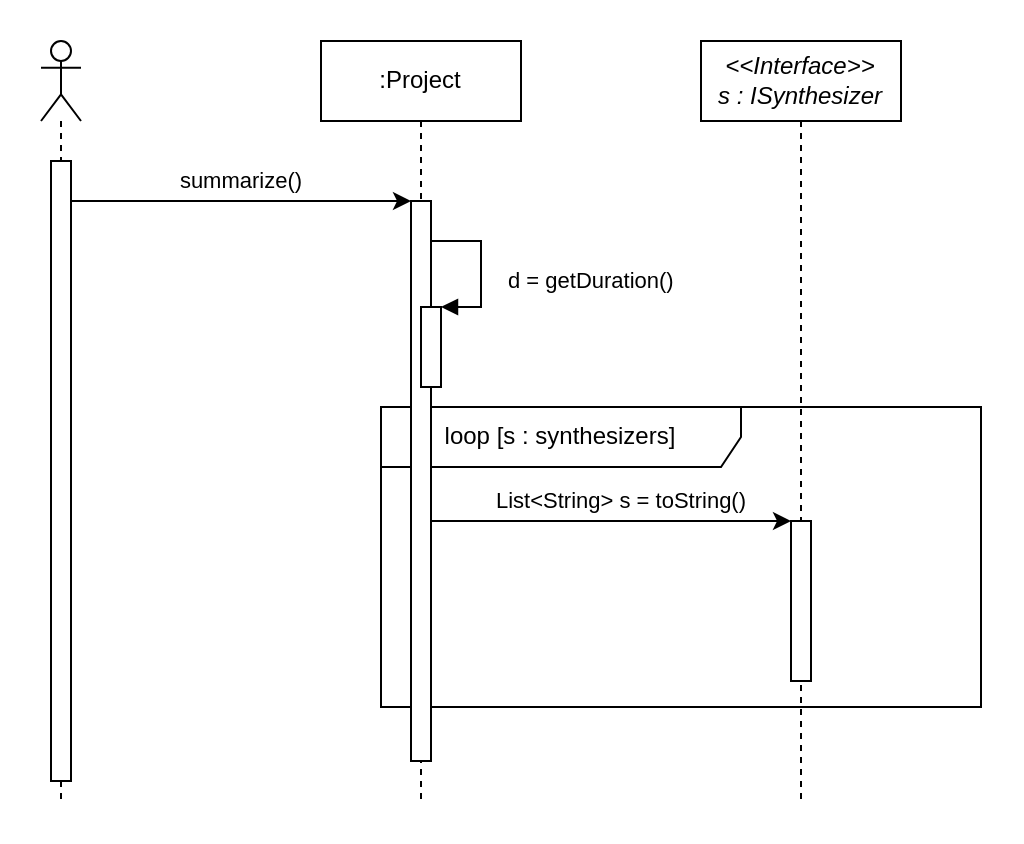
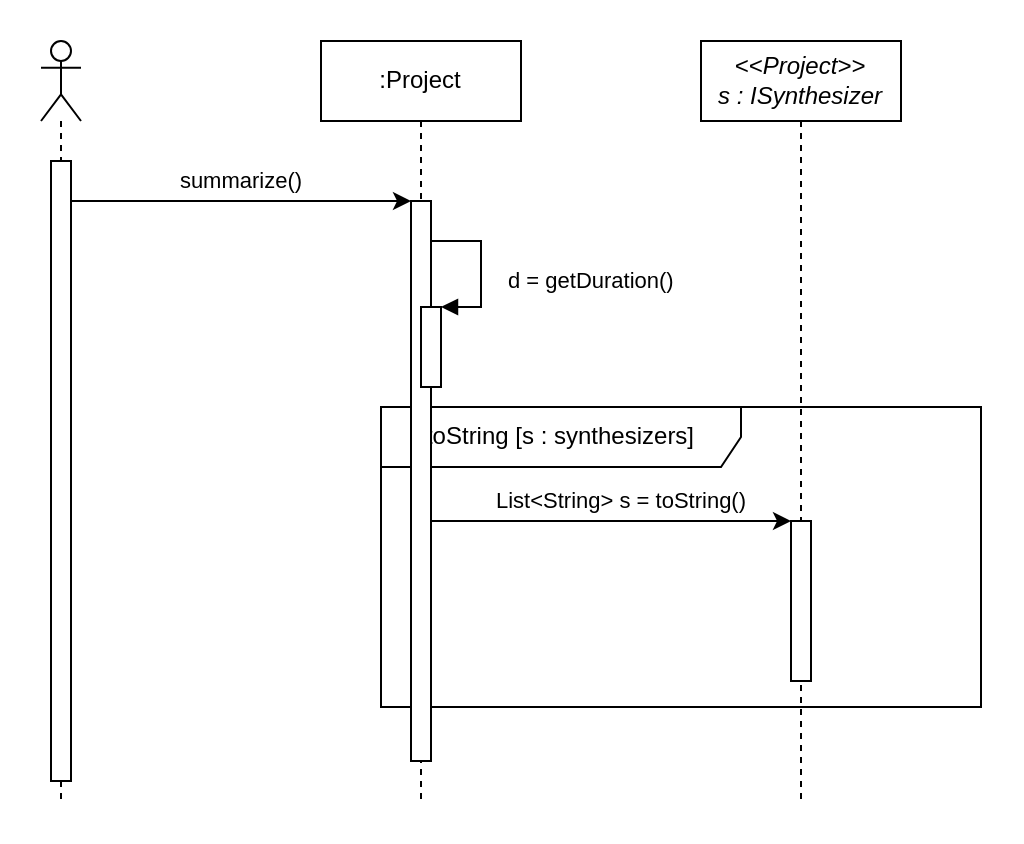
  <mxCell id="0" />
  <mxCell id="1" parent="0" />
- <mxCell id="2" value="loop [s : synthesizers]" style="shape=umlFrame;whiteSpace=wrap;html=1;width=180;height=30;" vertex="1" parent="1"><mxGeometry x="190" y="203" width="300" height="150" as="geometry" /></mxCell>
+ <mxCell id="2" value="toString [s : synthesizers]" style="shape=umlFrame;whiteSpace=wrap;html=1;width=180;height=30;" vertex="1" parent="1"><mxGeometry x="190" y="203" width="300" height="150" as="geometry" /></mxCell>
  <mxCell id="3" value="" style="shape=umlLifeline;participant=umlActor;perimeter=lifelinePerimeter;whiteSpace=wrap;html=1;container=1;collapsible=0;recursiveResize=0;verticalAlign=top;spacingTop=36;outlineConnect=0;" vertex="1" parent="1"><mxGeometry x="20" y="20" width="20" height="380" as="geometry" /></mxCell>
  <mxCell id="4" value="" style="html=1;points=[];perimeter=orthogonalPerimeter;" vertex="1" parent="3"><mxGeometry x="5" y="60" width="10" height="310" as="geometry" /></mxCell>
  <mxCell id="5" value=":Project" style="shape=umlLifeline;perimeter=lifelinePerimeter;whiteSpace=wrap;html=1;container=1;collapsible=0;recursiveResize=0;outlineConnect=0;" vertex="1" parent="1"><mxGeometry x="160" y="20" width="100" height="380" as="geometry" /></mxCell>
  <mxCell id="6" value="" style="html=1;points=[];perimeter=orthogonalPerimeter;" vertex="1" parent="5"><mxGeometry x="45" y="80" width="10" height="280" as="geometry" /></mxCell>
  <mxCell id="7" value="" style="html=1;points=[];perimeter=orthogonalPerimeter;" vertex="1" parent="5"><mxGeometry x="50" y="133" width="10" height="40" as="geometry" /></mxCell>
  <mxCell id="8" value="d = getDuration()" style="edgeStyle=orthogonalEdgeStyle;html=1;align=left;spacingLeft=2;endArrow=block;rounded=0;entryX=1;entryY=0;" edge="1" target="7" parent="5"><mxGeometry x="0.154" y="10" relative="1" as="geometry"><mxPoint x="55" y="100" as="sourcePoint" /><Array as="points"><mxPoint x="55" y="100" /><mxPoint x="80" y="100" /><mxPoint x="80" y="133" /></Array><mxPoint as="offset" /></mxGeometry></mxCell>
  <mxCell id="9" value="summarize()" style="edgeStyle=orthogonalEdgeStyle;rounded=0;orthogonalLoop=1;jettySize=auto;html=1;" edge="1" parent="1" source="4" target="6"><mxGeometry y="10" relative="1" as="geometry"><Array as="points"><mxPoint x="110" y="100" /><mxPoint x="110" y="100" /></Array><mxPoint as="offset" /></mxGeometry></mxCell>
- <mxCell id="10" value="&amp;lt;&amp;lt;Interface&amp;gt;&amp;gt;&lt;br&gt;s : ISynthesizer" style="shape=umlLifeline;perimeter=lifelinePerimeter;whiteSpace=wrap;html=1;container=1;collapsible=0;recursiveResize=0;outlineConnect=0;fontStyle=2" vertex="1" parent="1"><mxGeometry x="350" y="20" width="100" height="380" as="geometry" /></mxCell>
+ <mxCell id="10" value="&amp;lt;&amp;lt;Project&amp;gt;&amp;gt;&lt;br&gt;s : ISynthesizer" style="shape=umlLifeline;perimeter=lifelinePerimeter;whiteSpace=wrap;html=1;container=1;collapsible=0;recursiveResize=0;outlineConnect=0;fontStyle=2" vertex="1" parent="1"><mxGeometry x="350" y="20" width="100" height="380" as="geometry" /></mxCell>
  <mxCell id="11" value="" style="html=1;points=[];perimeter=orthogonalPerimeter;" vertex="1" parent="10"><mxGeometry x="45" y="240" width="10" height="80" as="geometry" /></mxCell>
  <mxCell id="12" value="List&amp;lt;String&amp;gt; s = toString()" style="edgeStyle=orthogonalEdgeStyle;rounded=0;orthogonalLoop=1;jettySize=auto;html=1;" edge="1" parent="1" source="6" target="11"><mxGeometry x="0.056" y="10" relative="1" as="geometry"><Array as="points"><mxPoint x="360" y="260" /><mxPoint x="360" y="260" /></Array><mxPoint as="offset" /></mxGeometry></mxCell>
